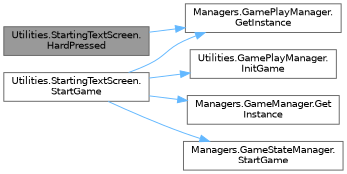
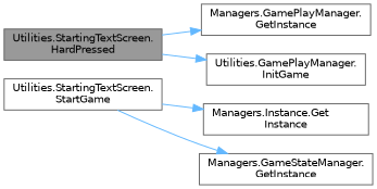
  digraph {
    fontname="DejaVu Sans"
    rankdir=LR
    node [color=grey40 fillcolor=white fontname="DejaVu Sans" fontsize=10 shape=box style=filled]
    edge [color=steelblue1 fontname="DejaVu Sans" fontsize=10 labelfontname=Helvetica labelfontsize=10 style=solid]
    n1 [color=gray40 fillcolor=grey60 fontcolor=black height=0.2 label="Utilities.StartingTextScreen.\lHardPressed" width=0.4]
    n2 [height=0.2 label="Managers.GamePlayManager.\lGetInstance" width=0.4]
    n3 [height=0.2 label="Utilities.StartingTextScreen.\lStartGame" width=0.4]
-   n4 [height=0.2 label="Managers.GameManager.Get\lInstance" width=0.4]
-   n5 [height=0.2 label="Managers.GameStateManager.\lStartGame" width=0.4]
+   n4 [height=0.2 label="Managers.Instance.Get\lInstance" width=0.4]
+   n5 [height=0.2 label="Managers.GameStateManager.\lGetInstance" width=0.4]
    n6 [height=0.2 label="Utilities.GamePlayManager.\lInitGame" width=0.4]
    n1 -> n2
-   n3 -> n2
    n3 -> n4
    n3 -> n5
-   n3 -> n6
+   n1 -> n6
  }
